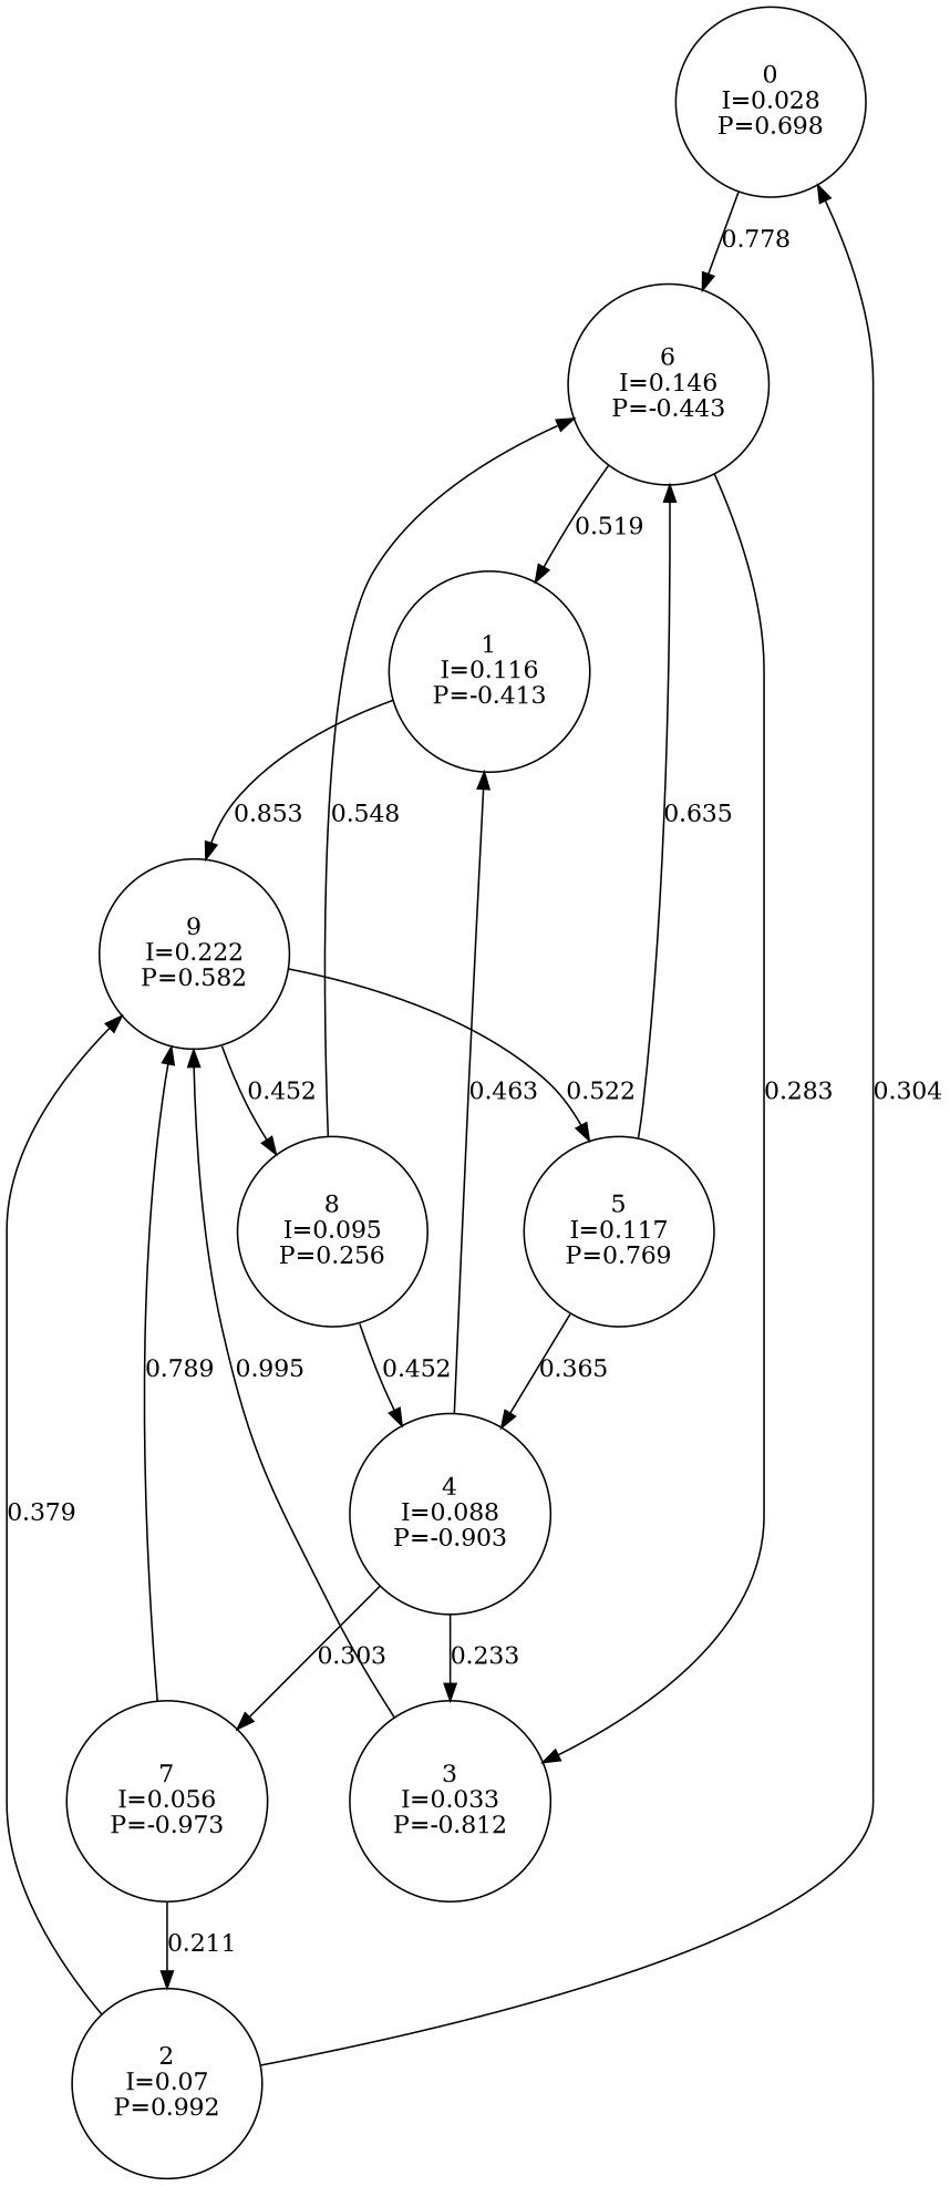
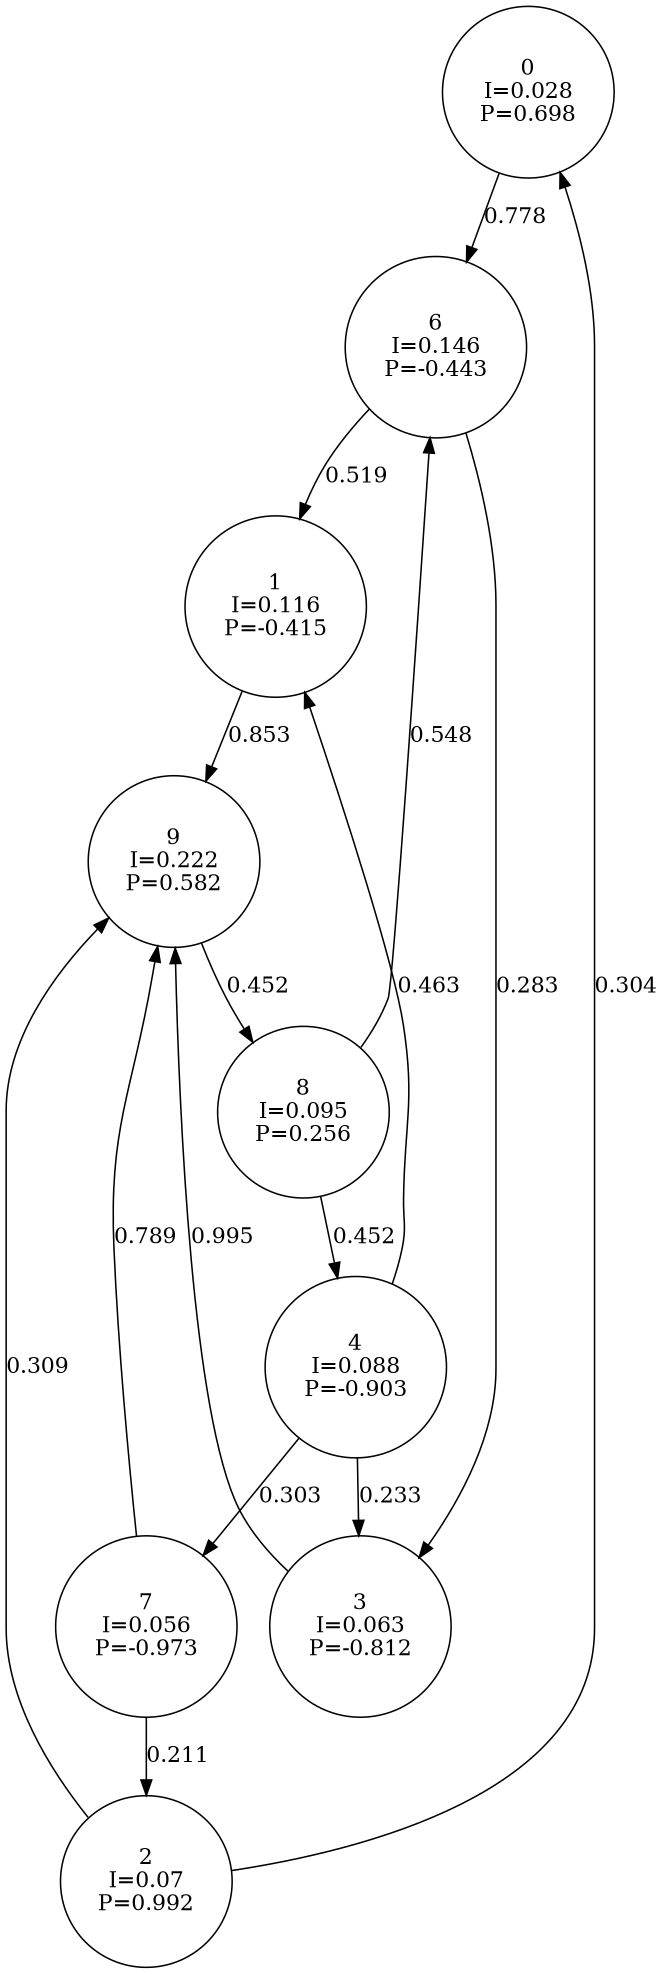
  digraph {
    node [shape=circle]
    n1 [label="0\nI=0.028\nP=0.698"]
    n2 [label="6\nI=0.146\nP=-0.443"]
-   n3 [label="1\nI=0.116\nP=-0.413"]
-   n4 [label="3\nI=0.033\nP=-0.812"]
+   n3 [label="1\nI=0.116\nP=-0.415"]
+   n4 [label="3\nI=0.063\nP=-0.812"]
    n5 [label="9\nI=0.222\nP=0.582"]
-   n6 [label="5\nI=0.117\nP=0.769"]
    n7 [label="8\nI=0.095\nP=0.256"]
    n8 [label="4\nI=0.088\nP=-0.903"]
    n9 [label="2\nI=0.07\nP=0.992"]
    n10 [label="7\nI=0.056\nP=-0.973"]
    n1 -> n2 [label=0.778]
    n2 -> n3 [label=0.519]
    n2 -> n4 [label=0.283]
    n3 -> n5 [label=0.853]
    n4 -> n5 [label=0.995]
-   n5 -> n6 [label=0.522]
    n5 -> n7 [label=0.452]
-   n6 -> n2 [label=0.635]
-   n6 -> n8 [label=0.365]
    n7 -> n2 [label=0.548]
    n7 -> n8 [label=0.452]
    n8 -> n3 [label=0.463]
    n8 -> n4 [label=0.233]
    n8 -> n10 [label=0.303]
    n9 -> n1 [label=0.304]
-   n9 -> n5 [label=0.379]
+   n9 -> n5 [label=0.309]
    n10 -> n5 [label=0.789]
    n10 -> n9 [label=0.211]
  }
